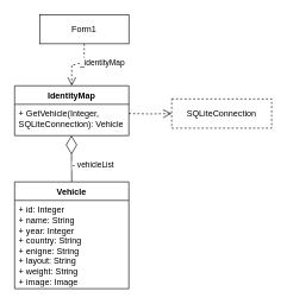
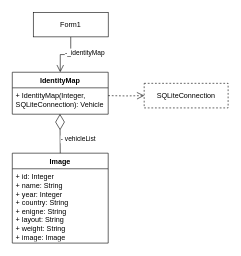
  <mxCell id="0" />
  <mxCell id="1" parent="0" />
  <mxCell id="2" value="IdentityMap" style="swimlane;fontStyle=1;align=center;verticalAlign=top;childLayout=stackLayout;horizontal=1;startSize=26;horizontalStack=0;resizeParent=1;resizeParentMax=0;resizeLast=0;collapsible=1;marginBottom=0;whiteSpace=wrap;html=1;" parent="1" vertex="1"><mxGeometry x="20" y="120" width="160" height="70" as="geometry" /></mxCell>
- <mxCell id="3" value="+ GetVehicle(Integer, SQLiteConnection): Vehicle" style="text;strokeColor=none;fillColor=none;align=left;verticalAlign=top;spacingLeft=4;spacingRight=4;overflow=hidden;rotatable=0;points=[[0,0.5],[1,0.5]];portConstraint=eastwest;whiteSpace=wrap;html=1;" parent="2" vertex="1"><mxGeometry y="26" width="160" height="44" as="geometry" /></mxCell>
- <mxCell id="4" style="edgeStyle=orthogonalEdgeStyle;rounded=0;orthogonalLoop=1;jettySize=auto;html=1;exitX=0.5;exitY=1;exitDx=0;exitDy=0;entryX=0.5;entryY=0;entryDx=0;entryDy=0;endArrow=open;endFill=0;endSize=10;dashed=1;" parent="1" source="6" target="2" edge="1"><mxGeometry relative="1" as="geometry" /></mxCell>
+ <mxCell id="3" value="+ IdentityMap(Integer, SQLiteConnection): Vehicle" style="text;strokeColor=none;fillColor=none;align=left;verticalAlign=top;spacingLeft=4;spacingRight=4;overflow=hidden;rotatable=0;points=[[0,0.5],[1,0.5]];portConstraint=eastwest;whiteSpace=wrap;html=1;" parent="2" vertex="1"><mxGeometry y="26" width="160" height="44" as="geometry" /></mxCell>
+ <mxCell id="4" style="edgeStyle=orthogonalEdgeStyle;rounded=0;orthogonalLoop=1;jettySize=auto;html=1;exitX=0.5;exitY=1;exitDx=0;exitDy=0;entryX=0.5;entryY=0;entryDx=0;entryDy=0;endArrow=open;endFill=0;endSize=10;" parent="1" source="6" target="2" edge="1"><mxGeometry relative="1" as="geometry" /></mxCell>
  <mxCell id="5" value="-_identityMap" style="edgeLabel;html=1;align=center;verticalAlign=middle;resizable=0;points=[];" parent="4" vertex="1" connectable="0"><mxGeometry x="0.586" y="-1" relative="1" as="geometry"><mxPoint x="41" y="-18" as="offset" /></mxGeometry></mxCell>
  <mxCell id="6" value="Form1" style="html=1;whiteSpace=wrap;" parent="1" vertex="1"><mxGeometry x="55" y="20" width="125" height="41" as="geometry" /></mxCell>
- <mxCell id="7" value="Vehicle" style="swimlane;fontStyle=1;align=center;verticalAlign=top;childLayout=stackLayout;horizontal=1;startSize=26;horizontalStack=0;resizeParent=1;resizeParentMax=0;resizeLast=0;collapsible=1;marginBottom=0;whiteSpace=wrap;html=1;" parent="1" vertex="1"><mxGeometry x="20" y="255" width="160" height="150" as="geometry" /></mxCell>
+ <mxCell id="7" value="Image" style="swimlane;fontStyle=1;align=center;verticalAlign=top;childLayout=stackLayout;horizontal=1;startSize=26;horizontalStack=0;resizeParent=1;resizeParentMax=0;resizeLast=0;collapsible=1;marginBottom=0;whiteSpace=wrap;html=1;" parent="1" vertex="1"><mxGeometry x="20" y="255" width="160" height="150" as="geometry" /></mxCell>
  <mxCell id="8" value="+ id: Integer&lt;div&gt;+ name: String&lt;/div&gt;&lt;div&gt;+ year: Integer&lt;/div&gt;&lt;div&gt;+ country: String&lt;/div&gt;&lt;div&gt;+ enigne: String&lt;/div&gt;&lt;div&gt;+ layout: String&lt;/div&gt;&lt;div&gt;+ weight: String&lt;/div&gt;&lt;div&gt;+ image: Image&lt;/div&gt;" style="text;strokeColor=none;fillColor=none;align=left;verticalAlign=top;spacingLeft=4;spacingRight=4;overflow=hidden;rotatable=0;points=[[0,0.5],[1,0.5]];portConstraint=eastwest;whiteSpace=wrap;html=1;" parent="7" vertex="1"><mxGeometry y="26" width="160" height="124" as="geometry" /></mxCell>
  <mxCell id="9" value="" style="endArrow=diamondThin;endFill=0;endSize=24;html=1;rounded=0;entryX=0.497;entryY=0.991;entryDx=0;entryDy=0;entryPerimeter=0;exitX=0.5;exitY=0;exitDx=0;exitDy=0;" parent="1" source="7" target="3" edge="1"><mxGeometry width="160" relative="1" as="geometry"><mxPoint x="20" y="160" as="sourcePoint" /><mxPoint x="180" y="160" as="targetPoint" /></mxGeometry></mxCell>
  <mxCell id="10" value="- vehicleList" style="edgeLabel;html=1;align=center;verticalAlign=middle;resizable=0;points=[];" parent="9" vertex="1" connectable="0"><mxGeometry x="-0.127" y="-2" relative="1" as="geometry"><mxPoint x="28" y="6" as="offset" /></mxGeometry></mxCell>
  <mxCell id="11" style="edgeStyle=orthogonalEdgeStyle;rounded=0;orthogonalLoop=1;jettySize=auto;html=1;exitX=1;exitY=0.5;exitDx=0;exitDy=0;entryX=0;entryY=0.5;entryDx=0;entryDy=0;endArrow=open;endFill=0;endSize=10;dashed=1;" parent="1" target="12" edge="1"><mxGeometry relative="1" as="geometry"><mxPoint x="180" y="159" as="sourcePoint" /><mxPoint x="240" y="159" as="targetPoint" /></mxGeometry></mxCell>
  <mxCell id="12" value="SQLiteConnection" style="html=1;whiteSpace=wrap;dashed=1;" parent="1" vertex="1"><mxGeometry x="240" y="138.5" width="140" height="41" as="geometry" /></mxCell>
